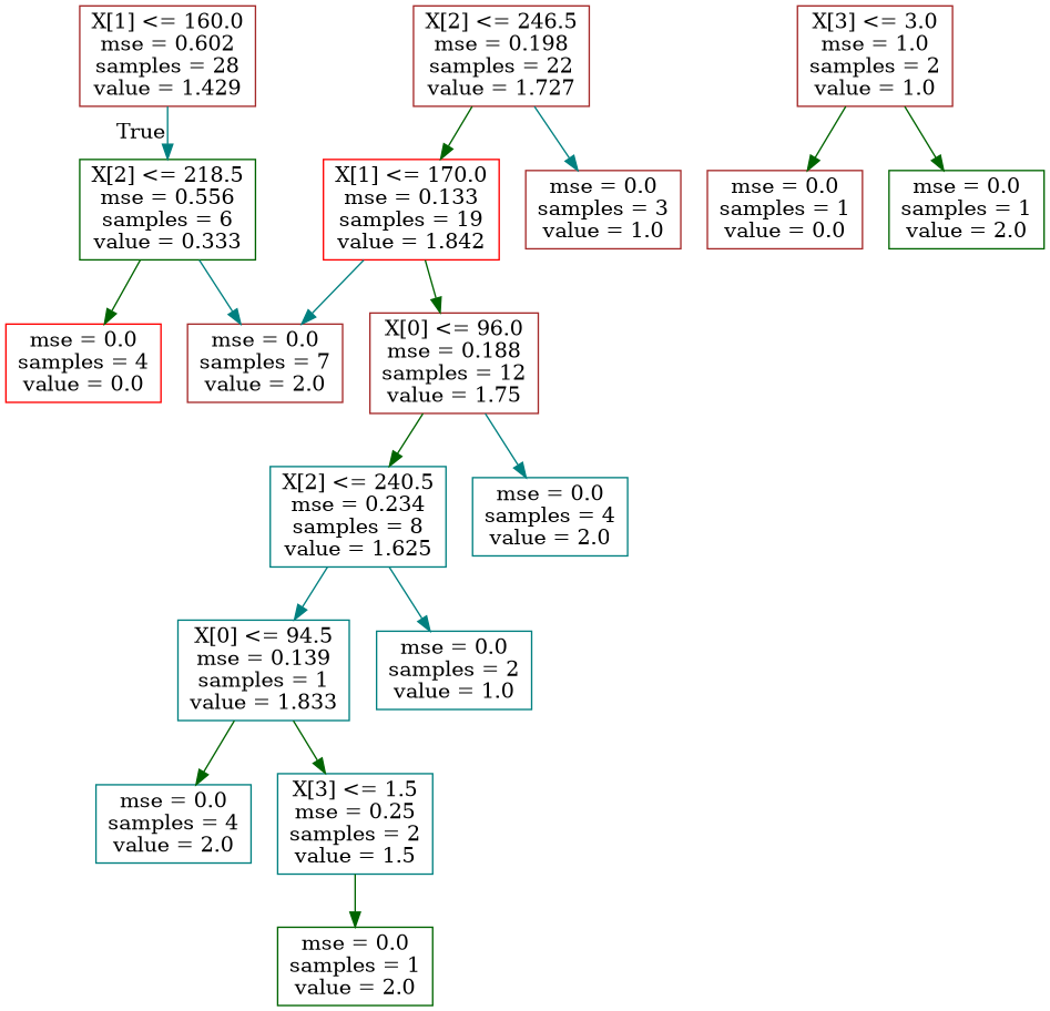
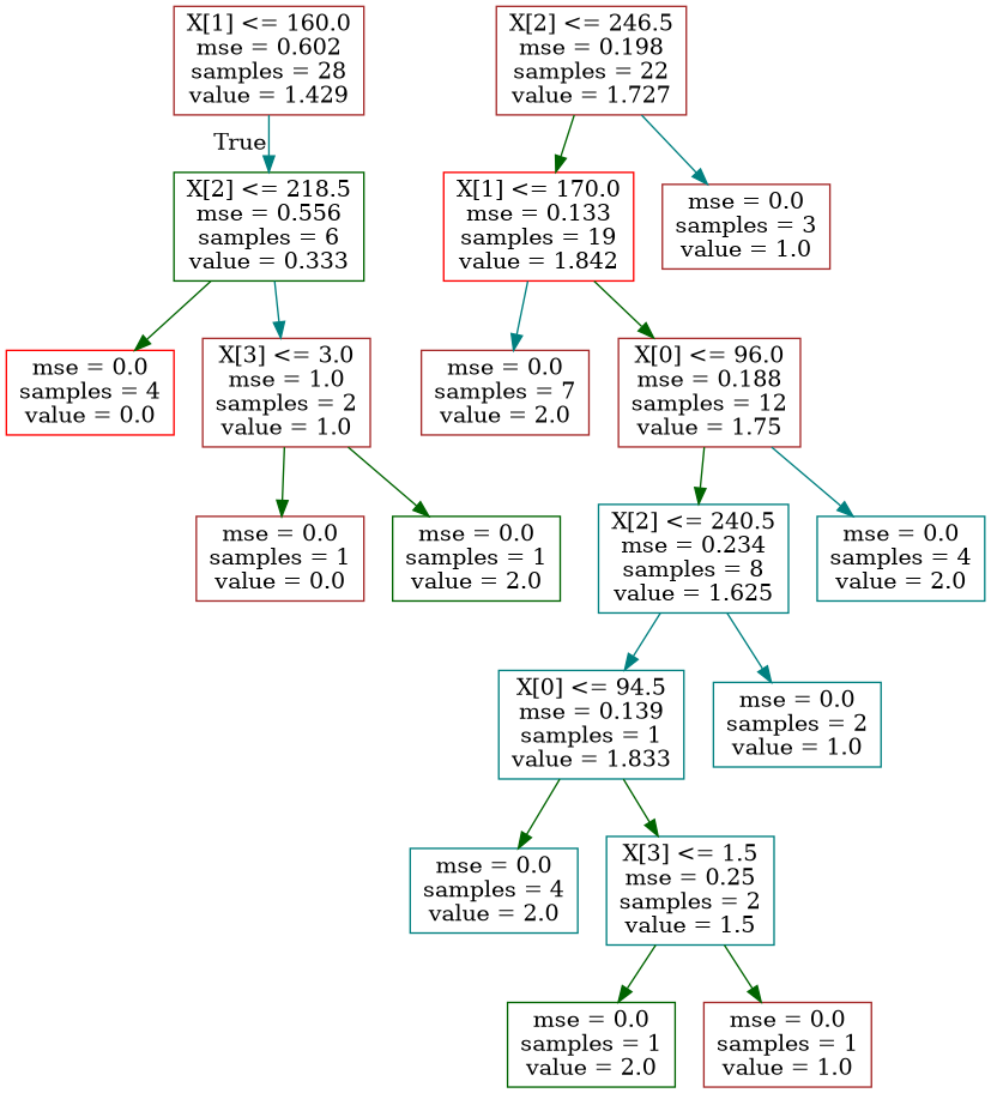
  digraph {
    node [color=brown shape=box]
    edge [color=darkgreen]
    n1 [label="X[1] <= 160.0\nmse = 0.602\nsamples = 28\nvalue = 1.429"]
    n2 [color=darkgreen label="X[2] <= 218.5\nmse = 0.556\nsamples = 6\nvalue = 0.333"]
    n3 [color=red label="mse = 0.0\nsamples = 4\nvalue = 0.0"]
    n4 [label="X[3] <= 3.0\nmse = 1.0\nsamples = 2\nvalue = 1.0"]
    n5 [label="X[2] <= 246.5\nmse = 0.198\nsamples = 22\nvalue = 1.727"]
    n6 [color=red label="X[1] <= 170.0\nmse = 0.133\nsamples = 19\nvalue = 1.842"]
    n7 [label="mse = 0.0\nsamples = 3\nvalue = 1.0"]
    n8 [label="mse = 0.0\nsamples = 1\nvalue = 0.0"]
    n9 [color=darkgreen label="mse = 0.0\nsamples = 1\nvalue = 2.0"]
    n10 [label="mse = 0.0\nsamples = 7\nvalue = 2.0"]
    n11 [label="X[0] <= 96.0\nmse = 0.188\nsamples = 12\nvalue = 1.75"]
    n12 [color=teal label="X[2] <= 240.5\nmse = 0.234\nsamples = 8\nvalue = 1.625"]
    n13 [color=teal label="mse = 0.0\nsamples = 4\nvalue = 2.0"]
    n14 [color=teal label="X[0] <= 94.5\nmse = 0.139\nsamples = 1\nvalue = 1.833"]
    n15 [color=teal label="mse = 0.0\nsamples = 2\nvalue = 1.0"]
    n16 [color=teal label="mse = 0.0\nsamples = 4\nvalue = 2.0"]
    n17 [color=teal label="X[3] <= 1.5\nmse = 0.25\nsamples = 2\nvalue = 1.5"]
    n18 [color=darkgreen label="mse = 0.0\nsamples = 1\nvalue = 2.0"]
+   n19 [label="mse = 0.0\nsamples = 1\nvalue = 1.0"]
    n1 -> n2 [color=teal headlabel=True labelangle=45 labeldistance=2.5]
    n2 -> n3
-   n2 -> n10 [color=teal]
+   n2 -> n4 [color=teal]
    n4 -> n8
    n4 -> n9
    n5 -> n6
    n5 -> n7 [color=teal]
    n6 -> n10 [color=teal]
    n6 -> n11
    n11 -> n12
    n11 -> n13 [color=teal]
    n12 -> n14 [color=teal]
    n12 -> n15 [color=teal]
    n14 -> n16
    n14 -> n17
    n17 -> n18
+   n17 -> n19
  }
